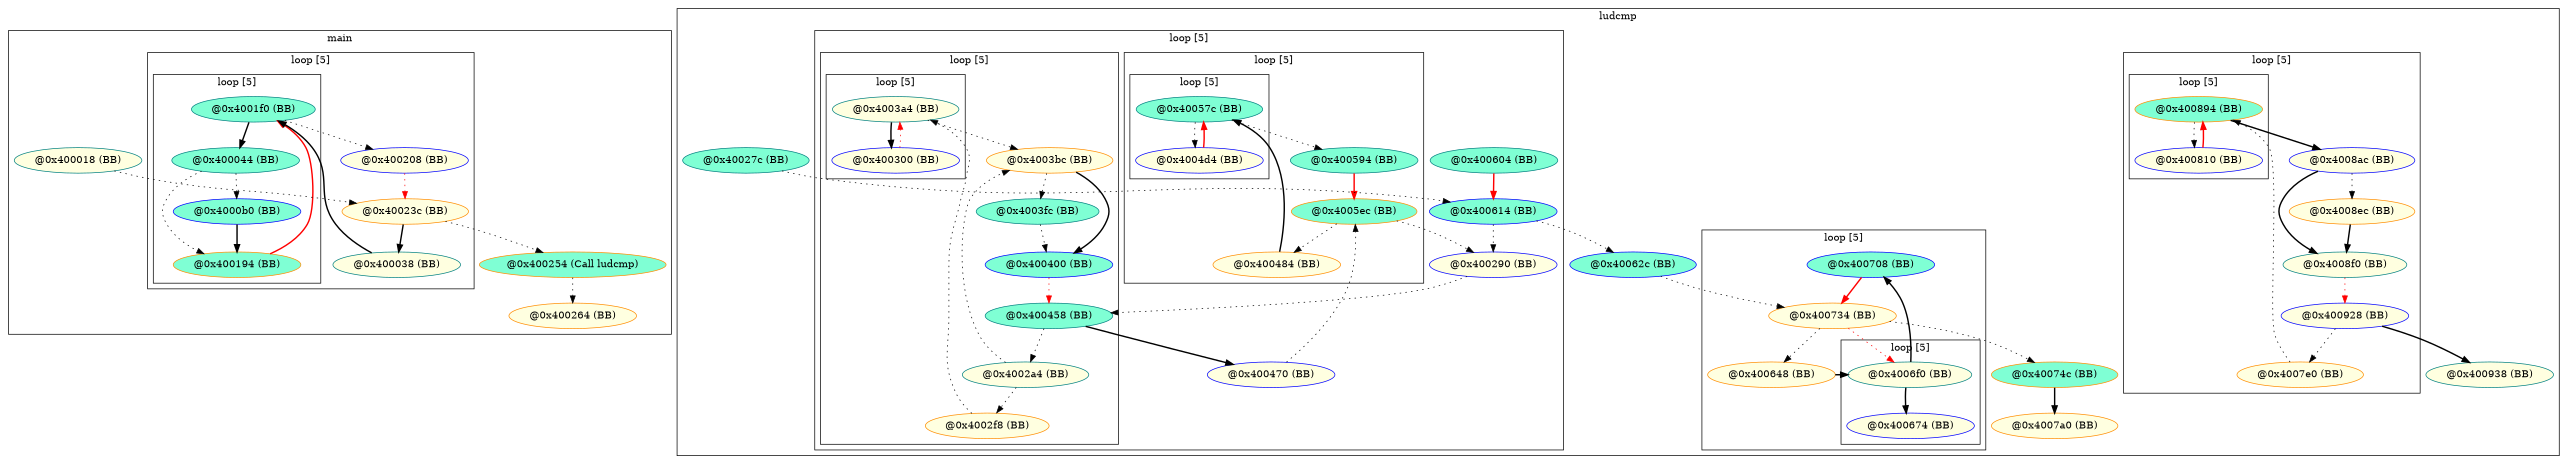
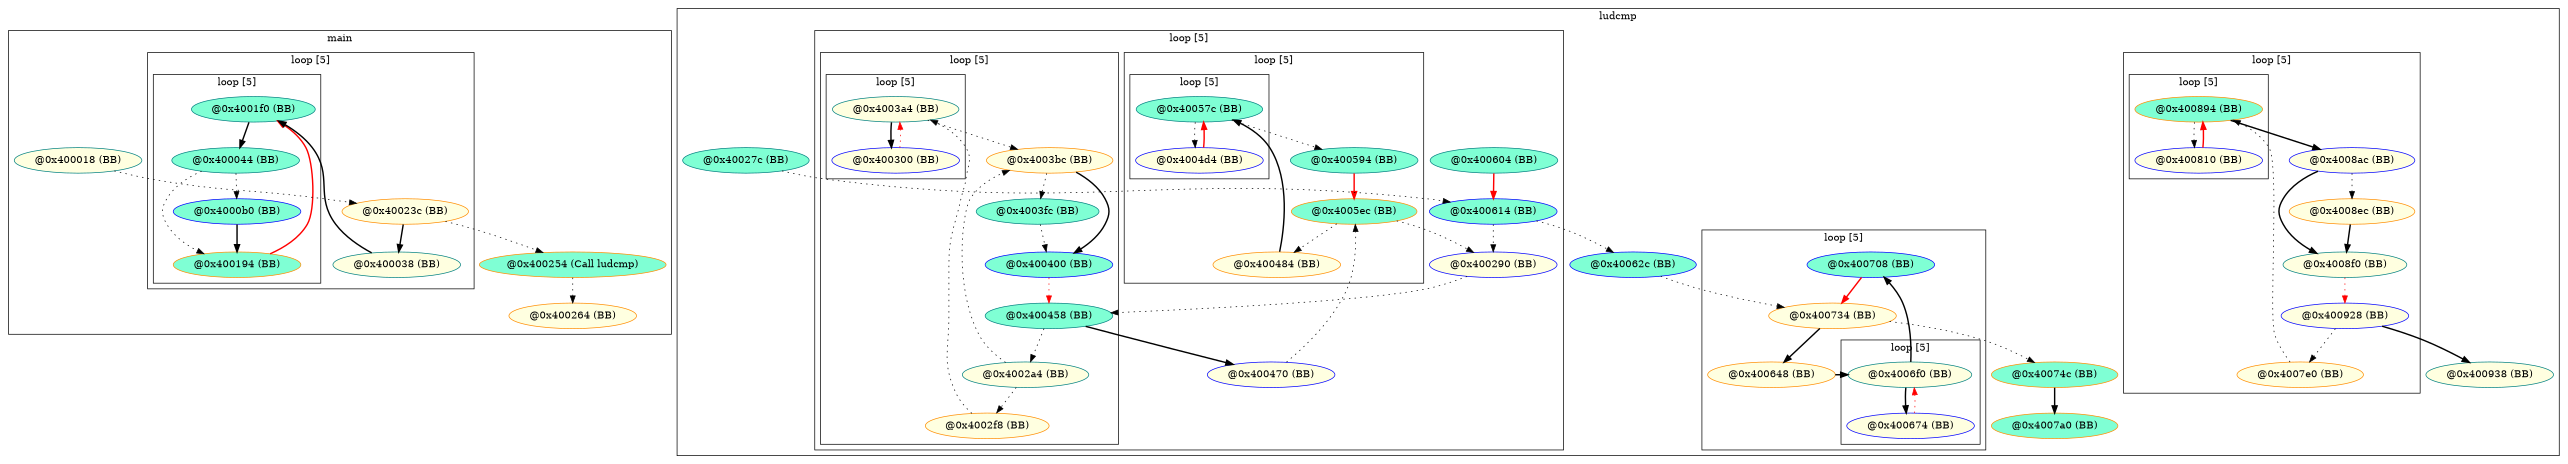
  digraph {
    node [color=teal fillcolor=lightyellow style=filled]
    edge [style=dotted]
    n1 [fillcolor=aquamarine label="@0x4001f0 (BB)"]
    n2 [color=darkorange fillcolor=aquamarine label="@0x400194 (BB)"]
    n3 [fillcolor=aquamarine label="@0x400044 (BB)"]
    n4 [color=blue fillcolor=aquamarine label="@0x4000b0 (BB)"]
    n5 [color=darkorange label="@0x40023c (BB)"]
-   n6 [color=blue label="@0x400208 (BB)"]
    n7 [label="@0x400038 (BB)"]
    n8 [label="@0x400018 (BB)"]
    n9 [color=darkorange fillcolor=aquamarine label="@0x400254 (Call ludcmp)"]
    n10 [color=darkorange label="@0x400264 (BB)"]
    n11 [label="@0x4003a4 (BB)"]
    n12 [color=blue label="@0x400300 (BB)"]
    n13 [fillcolor=aquamarine label="@0x400458 (BB)"]
    n14 [color=blue fillcolor=aquamarine label="@0x400400 (BB)"]
    n15 [color=darkorange label="@0x4003bc (BB)"]
    n16 [label="@0x4002a4 (BB)"]
    n17 [color=darkorange label="@0x4002f8 (BB)"]
    n18 [fillcolor=aquamarine label="@0x4003fc (BB)"]
    n19 [fillcolor=aquamarine label="@0x40057c (BB)"]
    n20 [color=blue label="@0x4004d4 (BB)"]
    n21 [color=darkorange fillcolor=aquamarine label="@0x4005ec (BB)"]
    n22 [fillcolor=aquamarine label="@0x400594 (BB)"]
    n23 [color=darkorange label="@0x400484 (BB)"]
    n24 [color=blue fillcolor=aquamarine label="@0x400614 (BB)"]
    n25 [fillcolor=aquamarine label="@0x400604 (BB)"]
    n26 [color=blue label="@0x400470 (BB)"]
    n27 [color=blue label="@0x400290 (BB)"]
    n28 [label="@0x4006f0 (BB)"]
    n29 [color=blue label="@0x400674 (BB)"]
    n30 [color=darkorange label="@0x400734 (BB)"]
    n31 [color=blue fillcolor=aquamarine label="@0x400708 (BB)"]
    n32 [color=darkorange label="@0x400648 (BB)"]
    n33 [color=darkorange fillcolor=aquamarine label="@0x400894 (BB)"]
    n34 [color=blue label="@0x400810 (BB)"]
    n35 [color=blue label="@0x400928 (BB)"]
    n36 [label="@0x4008f0 (BB)"]
    n37 [color=blue label="@0x4008ac (BB)"]
    n38 [color=darkorange label="@0x4007e0 (BB)"]
    n39 [color=darkorange label="@0x4008ec (BB)"]
    n40 [fillcolor=aquamarine label="@0x40027c (BB)"]
    n41 [color=blue fillcolor=aquamarine label="@0x40062c (BB)"]
    n42 [color=darkorange fillcolor=aquamarine label="@0x40074c (BB)"]
-   n43 [color=darkorange label="@0x4007a0 (BB)"]
+   n43 [color=darkorange fillcolor=aquamarine label="@0x4007a0 (BB)"]
    n44 [label="@0x400938 (BB)"]
    subgraph cluster_1 {
      label=main
      n8
      n9
      n10
      subgraph cluster_2 {
        label="loop [5]"
        n5
-       n6
        n7
        subgraph cluster_3 {
          label="loop [5]"
          n1
          n2
          n3
          n4
        }
      }
    }
    subgraph cluster_4 {
      label=ludcmp
      n40
      n41
      n42
      n43
      n44
      subgraph cluster_5 {
        label="loop [5]"
        n24
        n25
        n26
        n27
        subgraph cluster_6 {
          label="loop [5]"
          n13
          n14
          n15
          n16
          n17
          n18
          subgraph cluster_7 {
            label="loop [5]"
            n11
            n12
          }
        }
        subgraph cluster_8 {
          label="loop [5]"
          n21
          n22
          n23
          subgraph cluster_9 {
            label="loop [5]"
            n19
            n20
          }
        }
      }
      subgraph cluster_10 {
        label="loop [5]"
        n30
        n31
        n32
        subgraph cluster_11 {
          label="loop [5]"
          n28
          n29
        }
      }
      subgraph cluster_12 {
        label="loop [5]"
        n35
        n36
        n37
        n38
        n39
        subgraph cluster_13 {
          label="loop [5]"
          n33
          n34
        }
      }
    }
    n1 -> n3 [style=bold]
-   n1 -> n6
    n2 -> n1 [color=red style=bold]
    n3 -> n2
    n3 -> n4
    n4 -> n2 [style=bold]
    n5 -> n7 [style=bold]
    n5 -> n9
-   n6 -> n5 [color=red]
    n7 -> n1 [style=bold]
    n8 -> n5
    n9 -> n10
    n11 -> n12 [style=bold]
    n11 -> n15
    n12 -> n11 [color=red]
    n13 -> n16
    n13 -> n26 [style=bold]
    n14 -> n13 [color=red]
    n15 -> n14 [style=bold]
    n15 -> n18
    n16 -> n15
    n16 -> n17
    n17 -> n11
    n18 -> n14
    n19 -> n20
    n19 -> n22
    n20 -> n19 [color=red style=bold]
    n21 -> n23
    n21 -> n27
    n22 -> n21 [color=red style=bold]
    n23 -> n19 [style=bold]
    n24 -> n27
    n24 -> n41
    n25 -> n24 [color=red style=bold]
    n26 -> n21
    n27 -> n13
    n28 -> n29 [style=bold]
    n28 -> n31 [style=bold]
-   n30 -> n28 [color=red]
-   n30 -> n32
+   n29 -> n28 [color=red]
+   n30 -> n32 [style=bold]
    n30 -> n42
    n31 -> n30 [color=red style=bold]
    n32 -> n28 [style=bold]
    n33 -> n34
    n33 -> n37 [style=bold]
    n34 -> n33 [color=red style=bold]
    n35 -> n38
    n35 -> n44 [style=bold]
    n36 -> n35 [color=red]
    n37 -> n36 [style=bold]
    n37 -> n39
    n38 -> n33
    n39 -> n36 [style=bold]
    n40 -> n24
    n41 -> n30
    n42 -> n43 [style=bold]
  }
